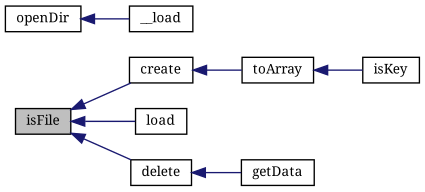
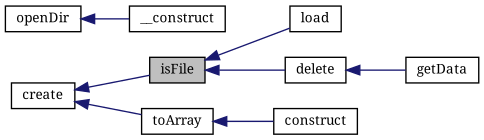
  digraph {
    fontname="Noto Serif"
    rankdir=LR
    node [color=black fillcolor=white fontname="Noto Serif" fontsize=10 shape=record style=filled]
    edge [color=midnightblue dir=back fontname="Noto Serif" fontsize=10 labelfontname=Helvetica labelfontsize=10 style=solid]
    n1 [fillcolor=grey75 fontcolor=black height=0.2 label=isFile width=0.4]
    n2 [height=0.2 label=create width=0.4]
    n3 [height=0.2 label=load width=0.4]
    n4 [height=0.2 label=delete width=0.4]
    n5 [height=0.2 label=openDir width=0.4]
-   n6 [height=0.2 label=__load width=0.4]
+   n6 [height=0.2 label=__construct width=0.4]
    n7 [height=0.2 label=toArray width=0.4]
-   n8 [height=0.2 label=isKey width=0.4]
+   n8 [height=0.2 label=construct width=0.4]
    n9 [height=0.2 label=getData width=0.4]
-   n1 -> n2
+   n2 -> n1
    n1 -> n3
    n1 -> n4
    n2 -> n7
    n4 -> n9
    n5 -> n6
    n7 -> n8
  }
